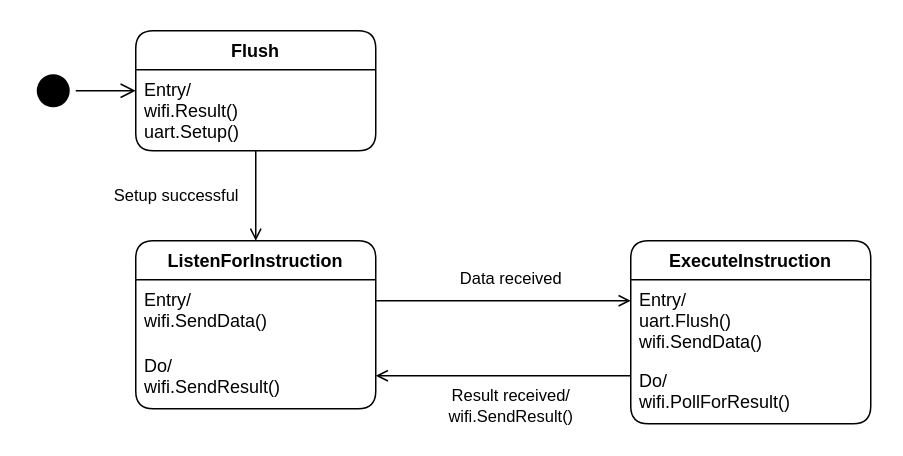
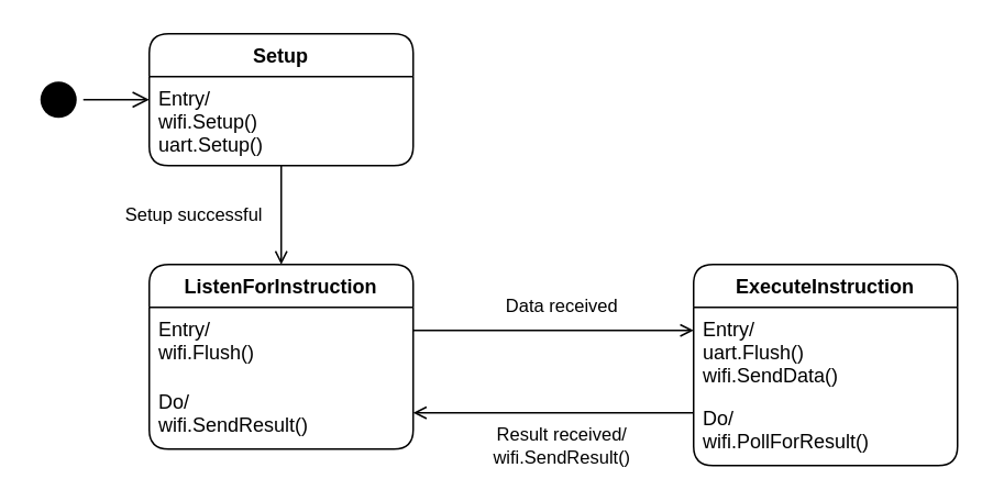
  <mxCell id="0" />
  <mxCell id="1" parent="0" />
  <mxCell id="2" value="Data received" style="edgeStyle=orthogonalEdgeStyle;rounded=0;orthogonalLoop=1;jettySize=auto;html=1;endArrow=open;endFill=0;" edge="1" parent="1" source="3" target="10"><mxGeometry x="0.412" y="34" relative="1" as="geometry"><Array as="points"><mxPoint x="340" y="200" /><mxPoint x="340" y="200" /></Array><mxPoint x="-30" y="19" as="offset" /></mxGeometry></mxCell>
  <mxCell id="3" value="ListenForInstruction" style="swimlane;fontStyle=1;align=center;verticalAlign=top;childLayout=stackLayout;horizontal=1;startSize=26;horizontalStack=0;resizeParent=1;resizeParentMax=0;resizeLast=0;collapsible=1;marginBottom=0;rounded=1;" vertex="1" parent="1"><mxGeometry x="90" y="160" width="160" height="112" as="geometry" /></mxCell>
- <mxCell id="4" value="Entry/&#10;wifi.SendData()" style="text;strokeColor=none;fillColor=none;align=left;verticalAlign=top;spacingLeft=4;spacingRight=4;overflow=hidden;rotatable=0;points=[[0,0.5],[1,0.5]];portConstraint=eastwest;" vertex="1" parent="3"><mxGeometry y="26" width="160" height="44" as="geometry" /></mxCell>
+ <mxCell id="4" value="Entry/&#10;wifi.Flush()" style="text;strokeColor=none;fillColor=none;align=left;verticalAlign=top;spacingLeft=4;spacingRight=4;overflow=hidden;rotatable=0;points=[[0,0.5],[1,0.5]];portConstraint=eastwest;" vertex="1" parent="3"><mxGeometry y="26" width="160" height="44" as="geometry" /></mxCell>
  <mxCell id="5" value="Do/&#10;wifi.SendResult()" style="text;strokeColor=none;fillColor=none;align=left;verticalAlign=top;spacingLeft=4;spacingRight=4;overflow=hidden;rotatable=0;points=[[0,0.5],[1,0.5]];portConstraint=eastwest;" vertex="1" parent="3"><mxGeometry y="70" width="160" height="42" as="geometry" /></mxCell>
  <mxCell id="6" value="Result received/&lt;br&gt;wifi.SendResult()" style="edgeStyle=orthogonalEdgeStyle;rounded=0;orthogonalLoop=1;jettySize=auto;html=1;endArrow=open;endFill=0;" edge="1" parent="1" source="10" target="3"><mxGeometry x="0.176" y="28" relative="1" as="geometry"><mxPoint x="500.029" y="210" as="sourcePoint" /><Array as="points"><mxPoint x="340" y="250" /><mxPoint x="340" y="250" /></Array><mxPoint x="20" y="-8" as="offset" /></mxGeometry></mxCell>
  <mxCell id="7" value="" style="ellipse;html=1;shape=startState;fillColor=#000000;strokeColor=none;rounded=1;" vertex="1" parent="1"><mxGeometry x="20" y="45" width="30" height="30" as="geometry" /></mxCell>
  <mxCell id="8" value="" style="edgeStyle=orthogonalEdgeStyle;html=1;verticalAlign=bottom;endArrow=open;endSize=8;strokeColor=#000000;" edge="1" source="7" parent="1" target="13"><mxGeometry relative="1" as="geometry"><mxPoint x="40" y="150" as="targetPoint" /></mxGeometry></mxCell>
  <mxCell id="9" value="Setup successful" style="edgeStyle=orthogonalEdgeStyle;rounded=0;orthogonalLoop=1;jettySize=auto;html=1;endArrow=open;endFill=0;align=right;" edge="1" parent="1" source="13" target="3"><mxGeometry y="-10" relative="1" as="geometry"><mxPoint as="offset" /></mxGeometry></mxCell>
  <mxCell id="10" value="ExecuteInstruction" style="swimlane;fontStyle=1;align=center;verticalAlign=top;childLayout=stackLayout;horizontal=1;startSize=26;horizontalStack=0;resizeParent=1;resizeParentMax=0;resizeLast=0;collapsible=1;marginBottom=0;rounded=1;" vertex="1" parent="1"><mxGeometry x="420" y="160" width="160" height="122" as="geometry" /></mxCell>
  <mxCell id="11" value="Entry/&#10;uart.Flush()&#10;wifi.SendData()" style="text;strokeColor=none;fillColor=none;align=left;verticalAlign=top;spacingLeft=4;spacingRight=4;overflow=hidden;rotatable=0;points=[[0,0.5],[1,0.5]];portConstraint=eastwest;" vertex="1" parent="10"><mxGeometry y="26" width="160" height="54" as="geometry" /></mxCell>
  <mxCell id="12" value="Do/&#10;wifi.PollForResult()" style="text;strokeColor=none;fillColor=none;align=left;verticalAlign=top;spacingLeft=4;spacingRight=4;overflow=hidden;rotatable=0;points=[[0,0.5],[1,0.5]];portConstraint=eastwest;" vertex="1" parent="10"><mxGeometry y="80" width="160" height="42" as="geometry" /></mxCell>
- <mxCell id="13" value="Flush" style="swimlane;fontStyle=1;align=center;verticalAlign=top;childLayout=stackLayout;horizontal=1;startSize=26;horizontalStack=0;resizeParent=1;resizeParentMax=0;resizeLast=0;collapsible=1;marginBottom=0;rounded=1;" vertex="1" parent="1"><mxGeometry x="90" y="20" width="160" height="80" as="geometry" /></mxCell>
- <mxCell id="14" value="Entry/&#10;wifi.Result()&#10;uart.Setup()" style="text;strokeColor=none;fillColor=none;align=left;verticalAlign=top;spacingLeft=4;spacingRight=4;overflow=hidden;rotatable=0;points=[[0,0.5],[1,0.5]];portConstraint=eastwest;" vertex="1" parent="13"><mxGeometry y="26" width="160" height="54" as="geometry" /></mxCell>
+ <mxCell id="13" value="Setup" style="swimlane;fontStyle=1;align=center;verticalAlign=top;childLayout=stackLayout;horizontal=1;startSize=26;horizontalStack=0;resizeParent=1;resizeParentMax=0;resizeLast=0;collapsible=1;marginBottom=0;rounded=1;" vertex="1" parent="1"><mxGeometry x="90" y="20" width="160" height="80" as="geometry" /></mxCell>
+ <mxCell id="14" value="Entry/&#10;wifi.Setup()&#10;uart.Setup()" style="text;strokeColor=none;fillColor=none;align=left;verticalAlign=top;spacingLeft=4;spacingRight=4;overflow=hidden;rotatable=0;points=[[0,0.5],[1,0.5]];portConstraint=eastwest;" vertex="1" parent="13"><mxGeometry y="26" width="160" height="54" as="geometry" /></mxCell>
